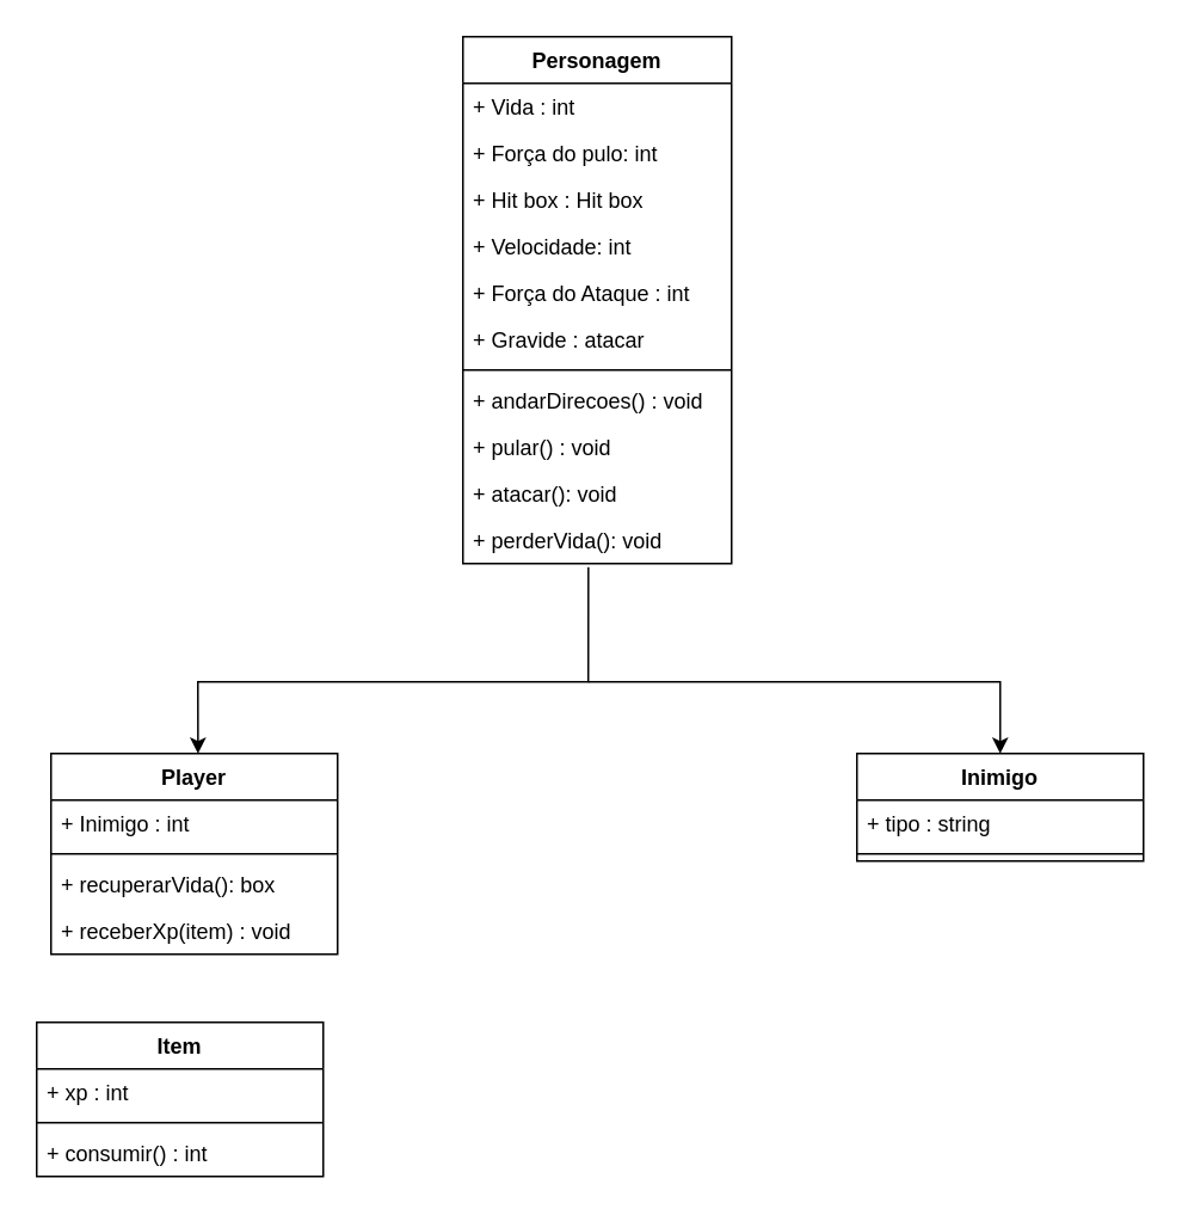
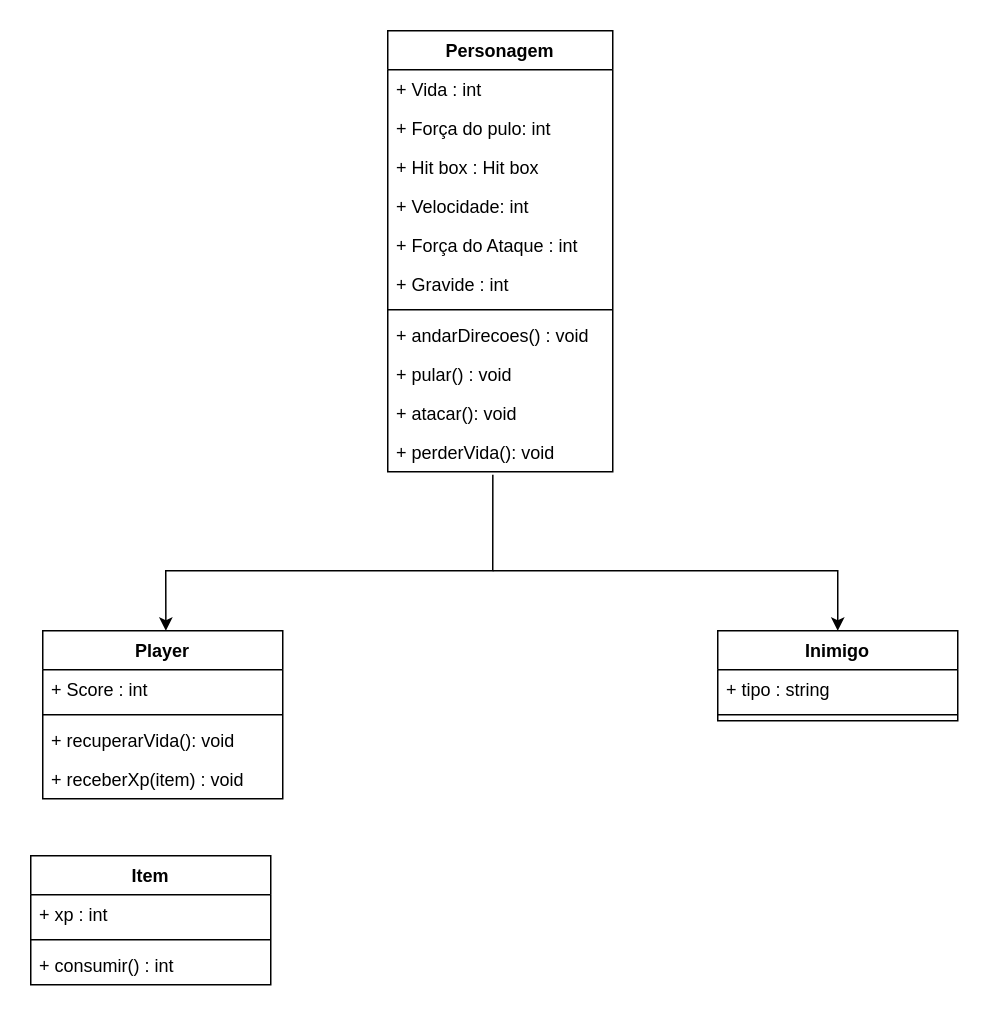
  <mxCell id="0" />
  <mxCell id="1" parent="0" />
  <mxCell id="2" value="" style="endArrow=classic;html=1;rounded=0;entryX=0.388;entryY=0;entryDx=0;entryDy=0;entryPerimeter=0;exitX=0.467;exitY=1.077;exitDx=0;exitDy=0;exitPerimeter=0;" edge="1" parent="1" source="18"><mxGeometry width="50" height="50" relative="1" as="geometry"><mxPoint x="363" y="310" as="sourcePoint" /><mxPoint x="110.08" y="420" as="targetPoint" /><Array as="points"><mxPoint x="328" y="380" /><mxPoint x="110" y="380" /></Array></mxGeometry></mxCell>
  <mxCell id="3" value="" style="endArrow=classic;html=1;rounded=0;entryX=0.5;entryY=0;entryDx=0;entryDy=0;" edge="1" parent="1"><mxGeometry width="50" height="50" relative="1" as="geometry"><mxPoint x="328" y="380" as="sourcePoint" /><mxPoint x="558" y="420" as="targetPoint" /><Array as="points"><mxPoint x="328" y="380" /><mxPoint x="558" y="380" /></Array></mxGeometry></mxCell>
  <mxCell id="4" value="Inimigo" style="swimlane;fontStyle=1;align=center;verticalAlign=top;childLayout=stackLayout;horizontal=1;startSize=26;horizontalStack=0;resizeParent=1;resizeParentMax=0;resizeLast=0;collapsible=1;marginBottom=0;" vertex="1" parent="1"><mxGeometry x="478" y="420" width="160" height="60" as="geometry" /></mxCell>
  <mxCell id="5" value="+ tipo : string" style="text;strokeColor=none;fillColor=none;align=left;verticalAlign=top;spacingLeft=4;spacingRight=4;overflow=hidden;rotatable=0;points=[[0,0.5],[1,0.5]];portConstraint=eastwest;" vertex="1" parent="4"><mxGeometry y="26" width="160" height="26" as="geometry" /></mxCell>
  <mxCell id="6" value="" style="line;strokeWidth=1;fillColor=none;align=left;verticalAlign=middle;spacingTop=-1;spacingLeft=3;spacingRight=3;rotatable=0;labelPosition=right;points=[];portConstraint=eastwest;" vertex="1" parent="4"><mxGeometry y="52" width="160" height="8" as="geometry" /></mxCell>
  <mxCell id="7" value="Personagem" style="swimlane;fontStyle=1;align=center;verticalAlign=top;childLayout=stackLayout;horizontal=1;startSize=26;horizontalStack=0;resizeParent=1;resizeParentMax=0;resizeLast=0;collapsible=1;marginBottom=0;" vertex="1" parent="1"><mxGeometry x="258" y="20" width="150" height="294" as="geometry" /></mxCell>
  <mxCell id="8" value="+ Vida : int" style="text;strokeColor=none;fillColor=none;align=left;verticalAlign=top;spacingLeft=4;spacingRight=4;overflow=hidden;rotatable=0;points=[[0,0.5],[1,0.5]];portConstraint=eastwest;" vertex="1" parent="7"><mxGeometry y="26" width="150" height="26" as="geometry" /></mxCell>
  <mxCell id="9" value="+ Força do pulo: int" style="text;strokeColor=none;fillColor=none;align=left;verticalAlign=top;spacingLeft=4;spacingRight=4;overflow=hidden;rotatable=0;points=[[0,0.5],[1,0.5]];portConstraint=eastwest;" vertex="1" parent="7"><mxGeometry y="52" width="150" height="26" as="geometry" /></mxCell>
  <mxCell id="10" value="+ Hit box : Hit box" style="text;strokeColor=none;fillColor=none;align=left;verticalAlign=top;spacingLeft=4;spacingRight=4;overflow=hidden;rotatable=0;points=[[0,0.5],[1,0.5]];portConstraint=eastwest;" vertex="1" parent="7"><mxGeometry y="78" width="150" height="26" as="geometry" /></mxCell>
  <mxCell id="11" value="+ Velocidade: int" style="text;strokeColor=none;fillColor=none;align=left;verticalAlign=top;spacingLeft=4;spacingRight=4;overflow=hidden;rotatable=0;points=[[0,0.5],[1,0.5]];portConstraint=eastwest;" vertex="1" parent="7"><mxGeometry y="104" width="150" height="26" as="geometry" /></mxCell>
  <mxCell id="12" value="+ Força do Ataque : int" style="text;strokeColor=none;fillColor=none;align=left;verticalAlign=top;spacingLeft=4;spacingRight=4;overflow=hidden;rotatable=0;points=[[0,0.5],[1,0.5]];portConstraint=eastwest;" vertex="1" parent="7"><mxGeometry y="130" width="150" height="26" as="geometry" /></mxCell>
- <mxCell id="13" value="+ Gravide : atacar" style="text;strokeColor=none;fillColor=none;align=left;verticalAlign=top;spacingLeft=4;spacingRight=4;overflow=hidden;rotatable=0;points=[[0,0.5],[1,0.5]];portConstraint=eastwest;" vertex="1" parent="7"><mxGeometry y="156" width="150" height="26" as="geometry" /></mxCell>
+ <mxCell id="13" value="+ Gravide : int" style="text;strokeColor=none;fillColor=none;align=left;verticalAlign=top;spacingLeft=4;spacingRight=4;overflow=hidden;rotatable=0;points=[[0,0.5],[1,0.5]];portConstraint=eastwest;" vertex="1" parent="7"><mxGeometry y="156" width="150" height="26" as="geometry" /></mxCell>
  <mxCell id="14" value="" style="line;strokeWidth=1;fillColor=none;align=left;verticalAlign=middle;spacingTop=-1;spacingLeft=3;spacingRight=3;rotatable=0;labelPosition=right;points=[];portConstraint=eastwest;" vertex="1" parent="7"><mxGeometry y="182" width="150" height="8" as="geometry" /></mxCell>
  <mxCell id="15" value="+ andarDirecoes() : void" style="text;strokeColor=none;fillColor=none;align=left;verticalAlign=top;spacingLeft=4;spacingRight=4;overflow=hidden;rotatable=0;points=[[0,0.5],[1,0.5]];portConstraint=eastwest;" vertex="1" parent="7"><mxGeometry y="190" width="150" height="26" as="geometry" /></mxCell>
  <mxCell id="16" value="+ pular() : void" style="text;strokeColor=none;fillColor=none;align=left;verticalAlign=top;spacingLeft=4;spacingRight=4;overflow=hidden;rotatable=0;points=[[0,0.5],[1,0.5]];portConstraint=eastwest;" vertex="1" parent="7"><mxGeometry y="216" width="150" height="26" as="geometry" /></mxCell>
  <mxCell id="17" value="+ atacar(): void" style="text;strokeColor=none;fillColor=none;align=left;verticalAlign=top;spacingLeft=4;spacingRight=4;overflow=hidden;rotatable=0;points=[[0,0.5],[1,0.5]];portConstraint=eastwest;" vertex="1" parent="7"><mxGeometry y="242" width="150" height="26" as="geometry" /></mxCell>
  <mxCell id="18" value="+ perderVida(): void" style="text;strokeColor=none;fillColor=none;align=left;verticalAlign=top;spacingLeft=4;spacingRight=4;overflow=hidden;rotatable=0;points=[[0,0.5],[1,0.5]];portConstraint=eastwest;" vertex="1" parent="7"><mxGeometry y="268" width="150" height="26" as="geometry" /></mxCell>
  <mxCell id="19" value="Item" style="swimlane;fontStyle=1;align=center;verticalAlign=top;childLayout=stackLayout;horizontal=1;startSize=26;horizontalStack=0;resizeParent=1;resizeParentMax=0;resizeLast=0;collapsible=1;marginBottom=0;" vertex="1" parent="1"><mxGeometry x="20" y="570" width="160" height="86" as="geometry" /></mxCell>
  <mxCell id="20" value="+ xp : int" style="text;strokeColor=none;fillColor=none;align=left;verticalAlign=top;spacingLeft=4;spacingRight=4;overflow=hidden;rotatable=0;points=[[0,0.5],[1,0.5]];portConstraint=eastwest;" vertex="1" parent="19"><mxGeometry y="26" width="160" height="26" as="geometry" /></mxCell>
  <mxCell id="21" value="" style="line;strokeWidth=1;fillColor=none;align=left;verticalAlign=middle;spacingTop=-1;spacingLeft=3;spacingRight=3;rotatable=0;labelPosition=right;points=[];portConstraint=eastwest;" vertex="1" parent="19"><mxGeometry y="52" width="160" height="8" as="geometry" /></mxCell>
  <mxCell id="22" value="+ consumir() : int" style="text;strokeColor=none;fillColor=none;align=left;verticalAlign=top;spacingLeft=4;spacingRight=4;overflow=hidden;rotatable=0;points=[[0,0.5],[1,0.5]];portConstraint=eastwest;" vertex="1" parent="19"><mxGeometry y="60" width="160" height="26" as="geometry" /></mxCell>
  <mxCell id="23" value="Player" style="swimlane;fontStyle=1;align=center;verticalAlign=top;childLayout=stackLayout;horizontal=1;startSize=26;horizontalStack=0;resizeParent=1;resizeParentMax=0;resizeLast=0;collapsible=1;marginBottom=0;" vertex="1" parent="1"><mxGeometry x="28" y="420" width="160" height="112" as="geometry" /></mxCell>
- <mxCell id="24" value="+ Inimigo : int" style="text;strokeColor=none;fillColor=none;align=left;verticalAlign=top;spacingLeft=4;spacingRight=4;overflow=hidden;rotatable=0;points=[[0,0.5],[1,0.5]];portConstraint=eastwest;" vertex="1" parent="23"><mxGeometry y="26" width="160" height="26" as="geometry" /></mxCell>
+ <mxCell id="24" value="+ Score : int" style="text;strokeColor=none;fillColor=none;align=left;verticalAlign=top;spacingLeft=4;spacingRight=4;overflow=hidden;rotatable=0;points=[[0,0.5],[1,0.5]];portConstraint=eastwest;" vertex="1" parent="23"><mxGeometry y="26" width="160" height="26" as="geometry" /></mxCell>
  <mxCell id="25" value="" style="line;strokeWidth=1;fillColor=none;align=left;verticalAlign=middle;spacingTop=-1;spacingLeft=3;spacingRight=3;rotatable=0;labelPosition=right;points=[];portConstraint=eastwest;" vertex="1" parent="23"><mxGeometry y="52" width="160" height="8" as="geometry" /></mxCell>
- <mxCell id="26" value="+ recuperarVida(): box" style="text;strokeColor=none;fillColor=none;align=left;verticalAlign=top;spacingLeft=4;spacingRight=4;overflow=hidden;rotatable=0;points=[[0,0.5],[1,0.5]];portConstraint=eastwest;" vertex="1" parent="23"><mxGeometry y="60" width="160" height="26" as="geometry" /></mxCell>
+ <mxCell id="26" value="+ recuperarVida(): void" style="text;strokeColor=none;fillColor=none;align=left;verticalAlign=top;spacingLeft=4;spacingRight=4;overflow=hidden;rotatable=0;points=[[0,0.5],[1,0.5]];portConstraint=eastwest;" vertex="1" parent="23"><mxGeometry y="60" width="160" height="26" as="geometry" /></mxCell>
  <mxCell id="27" value="+ receberXp(item) : void" style="text;strokeColor=none;fillColor=none;align=left;verticalAlign=top;spacingLeft=4;spacingRight=4;overflow=hidden;rotatable=0;points=[[0,0.5],[1,0.5]];portConstraint=eastwest;" vertex="1" parent="23"><mxGeometry y="86" width="160" height="26" as="geometry" /></mxCell>
